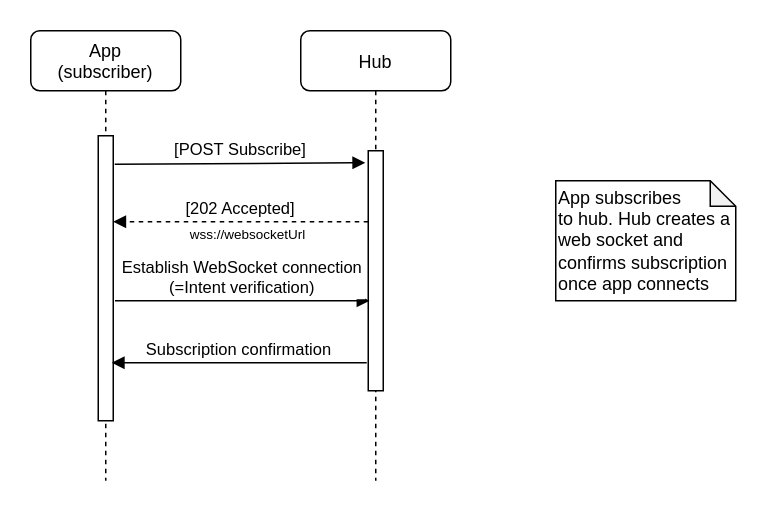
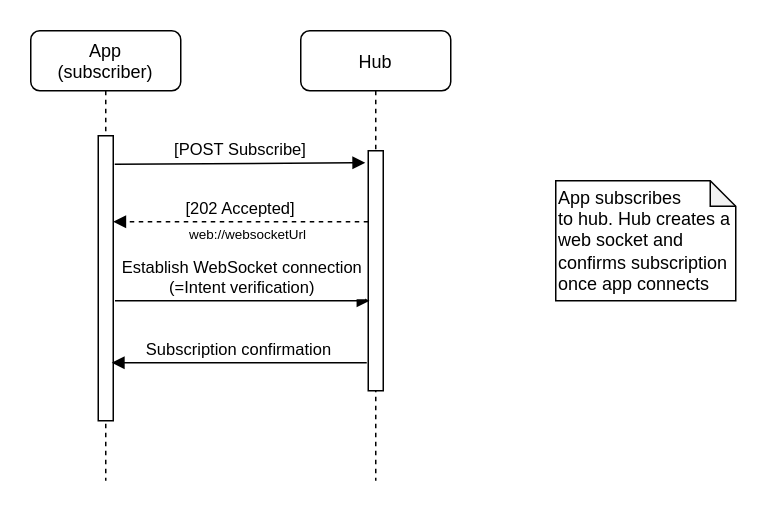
  <mxCell id="0" />
  <mxCell id="1" parent="0" />
  <mxCell id="2" value="App&#10;(subscriber)" style="shape=umlLifeline;perimeter=lifelinePerimeter;container=1;collapsible=0;recursiveResize=0;rounded=1;shadow=0;strokeWidth=1;" parent="1" vertex="1"><mxGeometry x="20" y="20" width="100" height="300" as="geometry" /></mxCell>
  <mxCell id="3" value="" style="points=[];perimeter=orthogonalPerimeter;rounded=0;shadow=0;strokeWidth=1;" parent="2" vertex="1"><mxGeometry x="45" y="70" width="10" height="190" as="geometry" /></mxCell>
  <mxCell id="4" value="Hub" style="shape=umlLifeline;perimeter=lifelinePerimeter;container=1;collapsible=0;recursiveResize=0;rounded=1;shadow=0;strokeWidth=1;" parent="1" vertex="1"><mxGeometry x="200" y="20" width="100" height="300" as="geometry" /></mxCell>
  <mxCell id="5" value="" style="points=[];perimeter=orthogonalPerimeter;rounded=0;shadow=0;strokeWidth=1;" parent="4" vertex="1"><mxGeometry x="45" y="80" width="10" height="160" as="geometry" /></mxCell>
  <mxCell id="6" value="[POST Subscribe]" style="verticalAlign=bottom;endArrow=block;entryX=-0.2;entryY=0.05;shadow=0;strokeWidth=1;exitX=1.1;exitY=0.1;exitDx=0;exitDy=0;exitPerimeter=0;entryDx=0;entryDy=0;entryPerimeter=0;" parent="1" source="3" target="5" edge="1"><mxGeometry relative="1" as="geometry"><mxPoint x="175" y="100" as="sourcePoint" /></mxGeometry></mxCell>
  <mxCell id="7" value="[202 Accepted]" style="verticalAlign=bottom;endArrow=block;shadow=0;strokeWidth=1;fontSize=11;dashed=1;entryX=1;entryY=0.265;entryDx=0;entryDy=0;entryPerimeter=0;" parent="1" edge="1"><mxGeometry relative="1" as="geometry"><mxPoint x="245" y="147.35" as="sourcePoint" /><mxPoint x="75" y="147.35" as="targetPoint" /><mxPoint as="offset" /></mxGeometry></mxCell>
  <mxCell id="8" value="App subscribes &lt;br&gt;to hub. Hub creates a web socket and confirms subscription once app connects" style="shape=note;whiteSpace=wrap;html=1;backgroundOutline=1;darkOpacity=0.05;rounded=1;align=left;size=17;" parent="1" vertex="1"><mxGeometry x="370" y="120" width="120" height="80" as="geometry" /></mxCell>
- <mxCell id="9" value="&lt;font style=&quot;font-size: 9px&quot;&gt;wss://websocketUrl&lt;/font&gt;" style="text;html=1;strokeColor=none;fillColor=none;align=center;verticalAlign=middle;whiteSpace=wrap;rounded=0;fontSize=10;" parent="1" vertex="1"><mxGeometry x="70" y="145" width="190" height="20" as="geometry" /></mxCell>
+ <mxCell id="9" value="&lt;font style=&quot;font-size: 9px&quot;&gt;web://websocketUrl&lt;/font&gt;" style="text;html=1;strokeColor=none;fillColor=none;align=center;verticalAlign=middle;whiteSpace=wrap;rounded=0;fontSize=10;" parent="1" vertex="1"><mxGeometry x="70" y="145" width="190" height="20" as="geometry" /></mxCell>
  <mxCell id="10" value="Establish WebSocket connection&#10;(=Intent verification)" style="verticalAlign=bottom;endArrow=block;shadow=0;strokeWidth=1;endFill=1;exitX=1.033;exitY=0.665;exitDx=0;exitDy=0;exitPerimeter=0;" parent="1" edge="1"><mxGeometry relative="1" as="geometry"><mxPoint x="245.84" y="200" as="targetPoint" /><mxPoint x="76.17" y="200" as="sourcePoint" /></mxGeometry></mxCell>
  <mxCell id="11" value="Subscription confirmation" style="verticalAlign=bottom;endArrow=block;shadow=0;strokeWidth=1;fontSize=11;entryX=1;entryY=0.265;entryDx=0;entryDy=0;entryPerimeter=0;" parent="1" edge="1"><mxGeometry relative="1" as="geometry"><mxPoint x="244" y="241.35" as="sourcePoint" /><mxPoint x="74" y="241.35" as="targetPoint" /><mxPoint as="offset" /></mxGeometry></mxCell>
